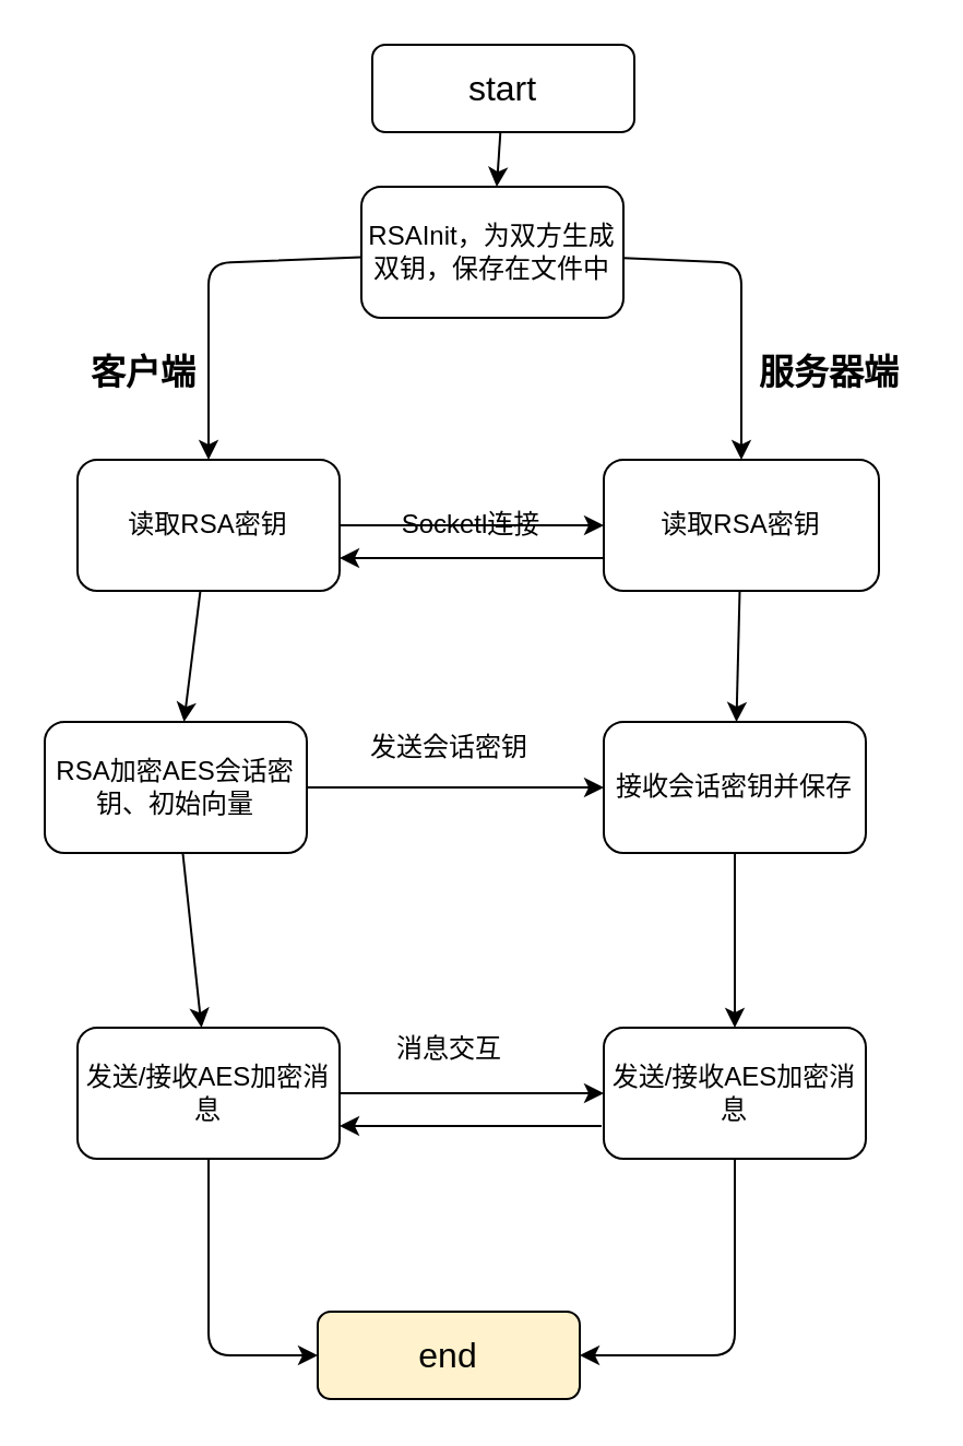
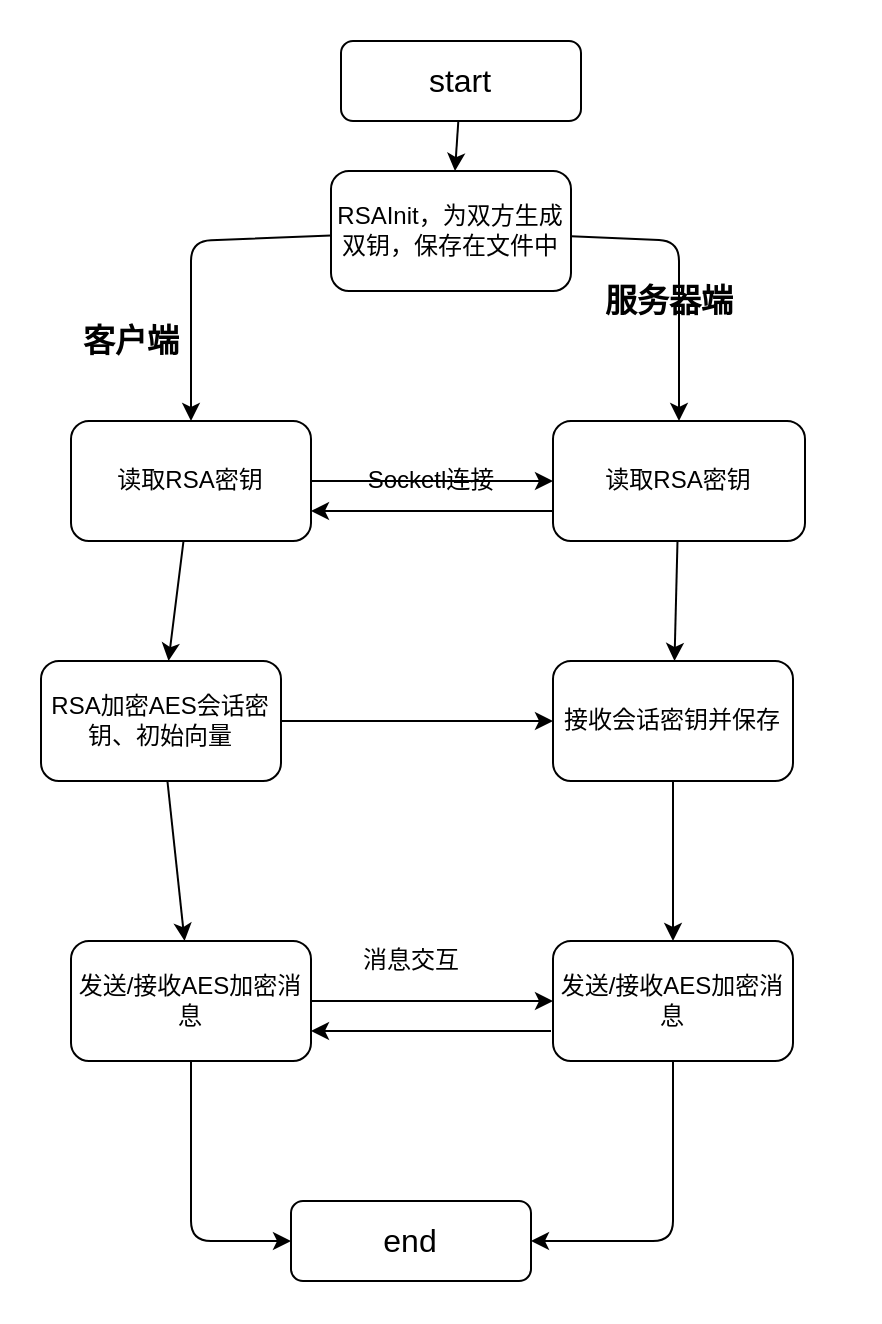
  <mxCell id="0" />
  <mxCell id="1" parent="0" />
  <mxCell id="2" value="" style="edgeStyle=none;html=1;" edge="1" parent="1" source="3" target="6"><mxGeometry relative="1" as="geometry" /></mxCell>
  <mxCell id="3" value="&lt;font style=&quot;font-size: 16px&quot;&gt;start&lt;/font&gt;" style="rounded=1;whiteSpace=wrap;html=1;" vertex="1" parent="1"><mxGeometry x="170" y="20" width="120" height="40" as="geometry" /></mxCell>
  <mxCell id="4" value="" style="edgeStyle=none;html=1;" edge="1" parent="1" source="6" target="9"><mxGeometry relative="1" as="geometry"><Array as="points"><mxPoint x="95" y="120" /></Array></mxGeometry></mxCell>
  <mxCell id="5" value="" style="edgeStyle=none;html=1;" edge="1" parent="1" source="6" target="12"><mxGeometry relative="1" as="geometry"><Array as="points"><mxPoint x="339" y="120" /></Array></mxGeometry></mxCell>
  <mxCell id="6" value="RSAInit，为双方生成双钥，保存在文件中" style="whiteSpace=wrap;html=1;rounded=1;" vertex="1" parent="1"><mxGeometry x="165" y="85" width="120" height="60" as="geometry" /></mxCell>
  <mxCell id="7" style="edgeStyle=none;html=1;" edge="1" parent="1" source="9" target="12"><mxGeometry relative="1" as="geometry" /></mxCell>
  <mxCell id="8" value="" style="edgeStyle=none;html=1;" edge="1" parent="1" source="9" target="16"><mxGeometry relative="1" as="geometry" /></mxCell>
  <mxCell id="9" value="读取RSA密钥" style="whiteSpace=wrap;html=1;rounded=1;" vertex="1" parent="1"><mxGeometry x="35" y="210" width="120" height="60" as="geometry" /></mxCell>
  <mxCell id="10" style="edgeStyle=none;html=1;entryX=1;entryY=0.75;entryDx=0;entryDy=0;" edge="1" parent="1" target="9"><mxGeometry relative="1" as="geometry"><mxPoint x="285" y="255" as="sourcePoint" /></mxGeometry></mxCell>
  <mxCell id="11" value="" style="edgeStyle=none;html=1;" edge="1" parent="1" source="12" target="18"><mxGeometry relative="1" as="geometry" /></mxCell>
  <mxCell id="12" value="读取RSA密钥" style="whiteSpace=wrap;html=1;rounded=1;" vertex="1" parent="1"><mxGeometry x="276" y="210" width="126" height="60" as="geometry" /></mxCell>
  <mxCell id="13" value="Socketl连接" style="text;html=1;align=center;verticalAlign=middle;resizable=0;points=[];autosize=1;strokeColor=none;fillColor=none;" vertex="1" parent="1"><mxGeometry x="175" y="230" width="80" height="20" as="geometry" /></mxCell>
  <mxCell id="14" style="edgeStyle=none;html=1;entryX=0;entryY=0.5;entryDx=0;entryDy=0;fontSize=16;" edge="1" parent="1" source="16" target="18"><mxGeometry relative="1" as="geometry" /></mxCell>
  <mxCell id="15" value="" style="edgeStyle=none;html=1;fontSize=12;" edge="1" parent="1" source="16" target="24"><mxGeometry relative="1" as="geometry" /></mxCell>
  <mxCell id="16" value="RSA加密AES会话密钥、初始向量" style="whiteSpace=wrap;html=1;rounded=1;" vertex="1" parent="1"><mxGeometry x="20" y="330" width="120" height="60" as="geometry" /></mxCell>
  <mxCell id="17" style="edgeStyle=none;html=1;entryX=0.5;entryY=0;entryDx=0;entryDy=0;fontSize=12;" edge="1" parent="1" source="18" target="27"><mxGeometry relative="1" as="geometry" /></mxCell>
  <mxCell id="18" value="接收会话密钥并保存" style="whiteSpace=wrap;html=1;rounded=1;" vertex="1" parent="1"><mxGeometry x="276" y="330" width="120" height="60" as="geometry" /></mxCell>
  <mxCell id="19" value="&lt;b&gt;&lt;font style=&quot;font-size: 16px&quot;&gt;客户端&lt;/font&gt;&lt;/b&gt;" style="text;html=1;align=center;verticalAlign=middle;resizable=0;points=[];autosize=1;strokeColor=none;fillColor=none;" vertex="1" parent="1"><mxGeometry x="35" y="160" width="60" height="20" as="geometry" /></mxCell>
- <mxCell id="20" value="&lt;b&gt;&lt;font style=&quot;font-size: 16px&quot;&gt;服务器端&lt;/font&gt;&lt;/b&gt;" style="text;html=1;align=center;verticalAlign=middle;resizable=0;points=[];autosize=1;strokeColor=none;fillColor=none;" vertex="1" parent="1"><mxGeometry x="339" y="160" width="80" height="20" as="geometry" /></mxCell>
- <mxCell id="21" value="&lt;font style=&quot;font-size: 12px&quot;&gt;发送会话密钥&lt;/font&gt;" style="text;html=1;align=center;verticalAlign=middle;resizable=0;points=[];autosize=1;strokeColor=none;fillColor=none;fontSize=16;" vertex="1" parent="1"><mxGeometry x="160" y="325" width="90" height="30" as="geometry" /></mxCell>
+ <mxCell id="20" value="&lt;b&gt;&lt;font style=&quot;font-size: 16px&quot;&gt;服务器端&lt;/font&gt;&lt;/b&gt;" style="text;html=1;align=center;verticalAlign=middle;resizable=0;points=[];autosize=1;strokeColor=none;fillColor=none;" vertex="1" parent="1"><mxGeometry x="294" y="140" width="80" height="20" as="geometry" /></mxCell>
  <mxCell id="22" value="" style="edgeStyle=none;html=1;fontSize=12;" edge="1" parent="1" source="24" target="27"><mxGeometry relative="1" as="geometry" /></mxCell>
  <mxCell id="23" style="edgeStyle=none;html=1;fontSize=12;" edge="1" parent="1" source="24" target="29"><mxGeometry relative="1" as="geometry"><Array as="points"><mxPoint x="95" y="620" /></Array></mxGeometry></mxCell>
  <mxCell id="24" value="发送/接收AES加密消息" style="whiteSpace=wrap;html=1;rounded=1;" vertex="1" parent="1"><mxGeometry x="35" y="470" width="120" height="60" as="geometry" /></mxCell>
  <mxCell id="25" style="edgeStyle=none;html=1;entryX=1;entryY=0.75;entryDx=0;entryDy=0;fontSize=12;" edge="1" parent="1" target="24"><mxGeometry relative="1" as="geometry"><mxPoint x="275" y="515" as="sourcePoint" /></mxGeometry></mxCell>
  <mxCell id="26" style="edgeStyle=none;html=1;entryX=1;entryY=0.5;entryDx=0;entryDy=0;fontSize=12;" edge="1" parent="1" source="27" target="29"><mxGeometry relative="1" as="geometry"><Array as="points"><mxPoint x="336" y="620" /></Array></mxGeometry></mxCell>
  <mxCell id="27" value="发送/接收AES加密消息" style="whiteSpace=wrap;html=1;rounded=1;" vertex="1" parent="1"><mxGeometry x="276" y="470" width="120" height="60" as="geometry" /></mxCell>
  <mxCell id="28" value="消息交互" style="text;html=1;align=center;verticalAlign=middle;resizable=0;points=[];autosize=1;strokeColor=none;fillColor=none;fontSize=12;" vertex="1" parent="1"><mxGeometry x="175" y="470" width="60" height="20" as="geometry" /></mxCell>
- <mxCell id="29" value="&lt;font style=&quot;font-size: 16px&quot;&gt;end&lt;/font&gt;" style="rounded=1;whiteSpace=wrap;html=1;fillColor=#fff2cc;" vertex="1" parent="1"><mxGeometry x="145" y="600" width="120" height="40" as="geometry" /></mxCell>
+ <mxCell id="29" value="&lt;font style=&quot;font-size: 16px&quot;&gt;end&lt;/font&gt;" style="rounded=1;whiteSpace=wrap;html=1;" vertex="1" parent="1"><mxGeometry x="145" y="600" width="120" height="40" as="geometry" /></mxCell>
